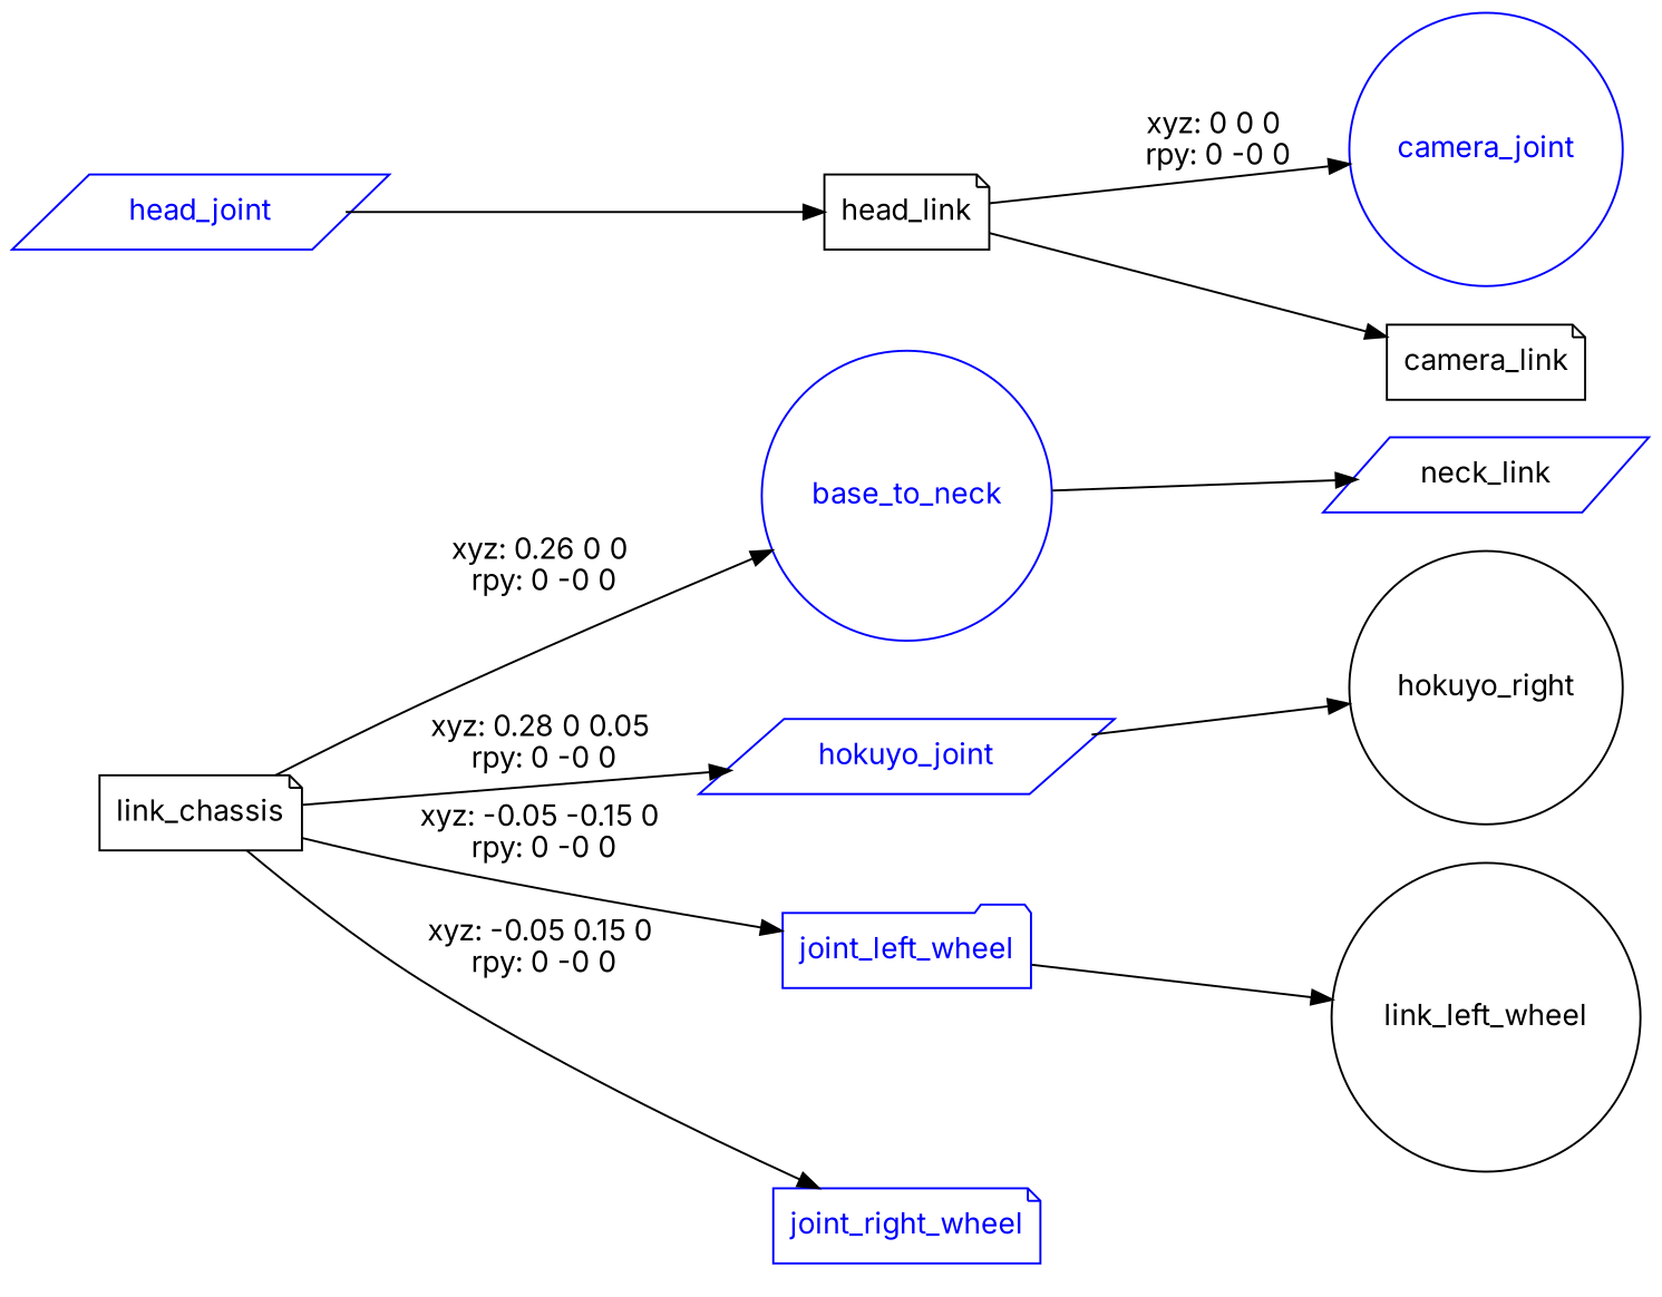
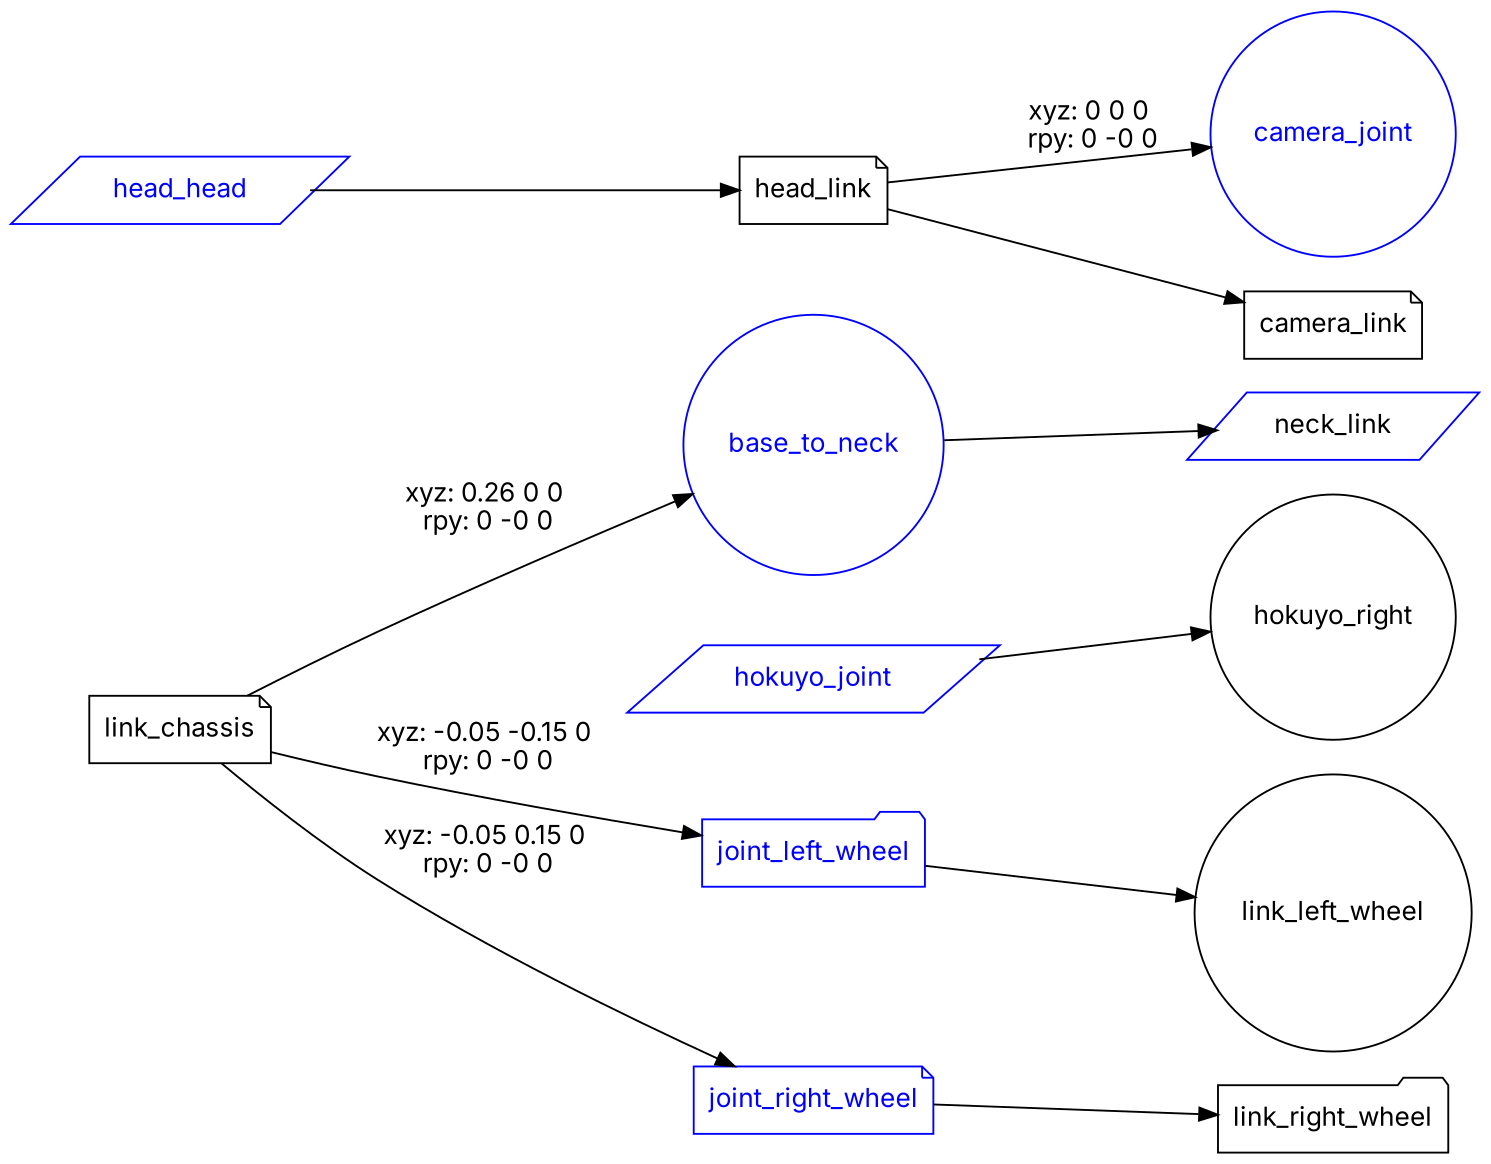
  digraph {
    fontname=Inter
    rankdir=LR
    node [fontname=Inter shape=note color=blue]
    edge [fontname=Inter]
    n1 [label=link_chassis color=""]
    base_to_neck [fontcolor=blue shape=circle]
    hokuyo_joint [fontcolor=blue shape=parallelogram]
    joint_left_wheel [fontcolor=blue shape=folder]
    joint_right_wheel [fontcolor=blue]
    n6 [label=neck_link shape=parallelogram]
    n7 [label=hokuyo_right shape=circle color=""]
    n8 [label=link_left_wheel shape=circle color=""]
-   head_joint [fontcolor=blue shape=parallelogram]
+   n9 [label=link_right_wheel shape=folder color=""]
+   head_joint [fontcolor=blue shape=parallelogram label=head_head]
    n11 [label=head_link color=""]
    camera_joint [fontcolor=blue shape=circle]
    n13 [label=camera_link color=""]
    n1 -> base_to_neck [label="xyz: 0.26 0 0 \nrpy: 0 -0 0"]
-   n1 -> hokuyo_joint [label="xyz: 0.28 0 0.05 \nrpy: 0 -0 0"]
    n1 -> joint_left_wheel [label="xyz: -0.05 -0.15 0 \nrpy: 0 -0 0"]
    n1 -> joint_right_wheel [label="xyz: -0.05 0.15 0 \nrpy: 0 -0 0"]
    base_to_neck -> n6
    hokuyo_joint -> n7
    joint_left_wheel -> n8
+   joint_right_wheel -> n9
    head_joint -> n11
    n11 -> camera_joint [label="xyz: 0 0 0 \nrpy: 0 -0 0"]
    n11 -> n13
  }
